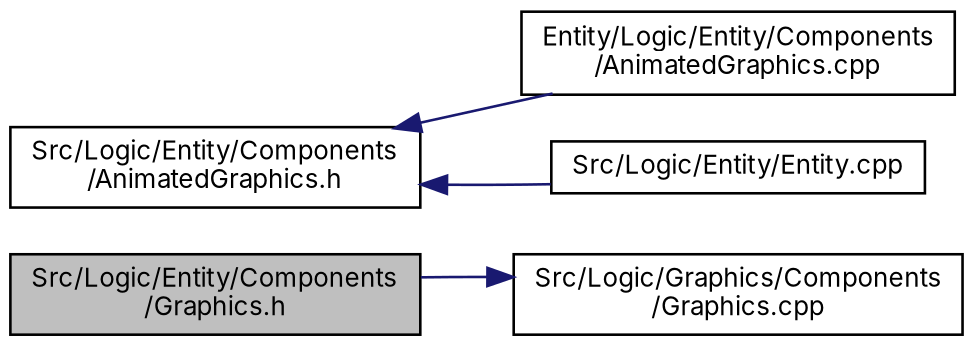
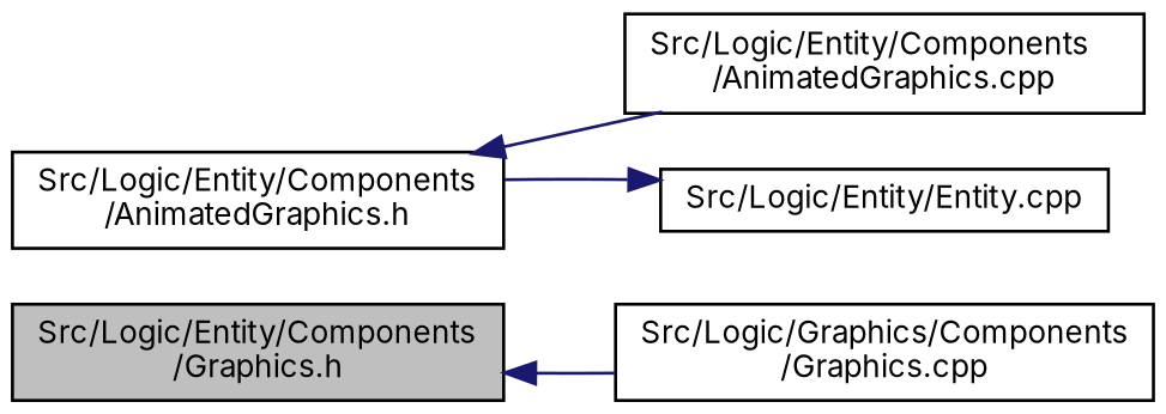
  digraph {
    fontname=Inter
    rankdir=LR
    node [color=black fillcolor=white fontname=Inter fontsize=10 shape=record style=filled]
    edge [color=midnightblue dir=back fontname=Inter fontsize=10 labelfontname=FreeSans labelfontsize=10 style=solid]
    n1 [fillcolor=grey75 fontcolor=black height=0.2 label="Src/Logic/Entity/Components\l/Graphics.h" width=0.4]
    n2 [height=0.2 label="Src/Logic/Graphics/Components\l/Graphics.cpp" width=0.4]
    n3 [height=0.2 label="Src/Logic/Entity/Components\l/AnimatedGraphics.h" width=0.4]
-   n4 [height=0.2 label="Entity/Logic/Entity/Components\l/AnimatedGraphics.cpp" width=0.4]
+   n4 [height=0.2 label="Src/Logic/Entity/Components\l/AnimatedGraphics.cpp" width=0.4]
    n5 [height=0.2 label="Src/Logic/Entity/Entity.cpp" width=0.4]
-   n2 -> n1
+   n1 -> n2
    n3 -> n4
-   n3 -> n5
+   n5 -> n3
  }
